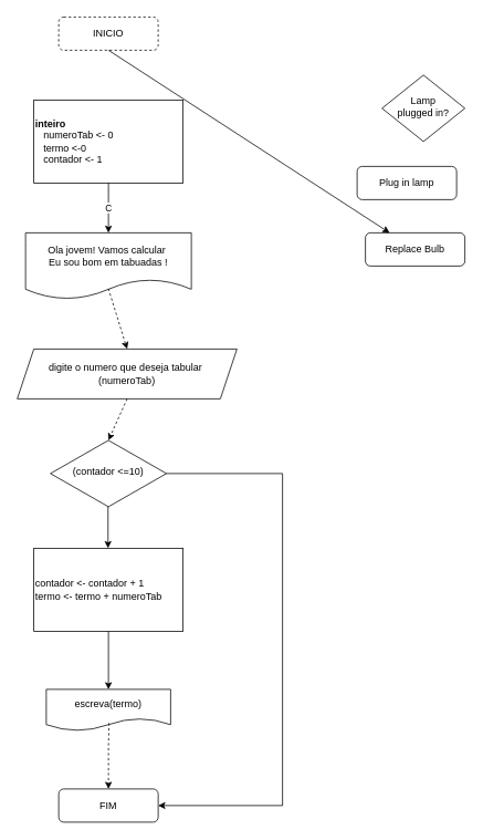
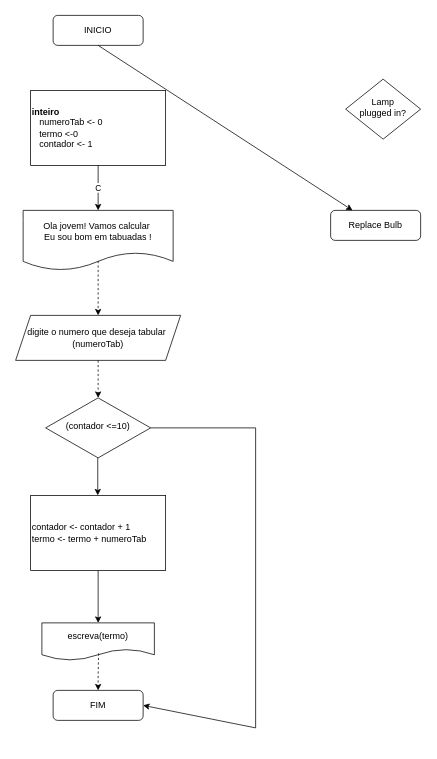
  <mxCell id="0" />
  <mxCell id="1" parent="0" />
- <mxCell id="2" value="INICIO" style="rounded=1;whiteSpace=wrap;html=1;fontSize=12;glass=0;strokeWidth=1;shadow=0;dashed=1;" parent="1" vertex="1"><mxGeometry x="70" y="20" width="120" height="40" as="geometry" /></mxCell>
- <mxCell id="3" value="Lamp&lt;br&gt;plugged in?" style="rhombus;whiteSpace=wrap;html=1;shadow=0;fontFamily=Helvetica;fontSize=12;align=center;strokeWidth=1;spacing=6;spacingTop=-4;" parent="1" vertex="1"><mxGeometry x="460" y="90" width="100" height="80" as="geometry" /></mxCell>
- <mxCell id="4" value="Plug in lamp" style="rounded=1;whiteSpace=wrap;html=1;fontSize=12;glass=0;strokeWidth=1;shadow=0;" parent="1" vertex="1"><mxGeometry x="430" y="200" width="120" height="40" as="geometry" /></mxCell>
+ <mxCell id="2" value="INICIO" style="rounded=1;whiteSpace=wrap;html=1;fontSize=12;glass=0;strokeWidth=1;shadow=0;" parent="1" vertex="1"><mxGeometry x="70" y="20" width="120" height="40" as="geometry" /></mxCell>
+ <mxCell id="3" value="Lamp&lt;br&gt;plugged in?" style="rhombus;whiteSpace=wrap;html=1;shadow=0;fontFamily=Helvetica;fontSize=12;align=center;strokeWidth=1;spacing=6;spacingTop=-4;" parent="1" vertex="1"><mxGeometry x="460" y="105" width="100" height="80" as="geometry" /></mxCell>
  <mxCell id="5" value="(contador &amp;lt;=10)" style="rhombus;whiteSpace=wrap;html=1;shadow=0;fontFamily=Helvetica;fontSize=12;align=center;strokeWidth=1;spacing=6;spacingTop=-4;" parent="1" vertex="1"><mxGeometry x="60" y="530" width="140" height="80" as="geometry" /></mxCell>
- <mxCell id="6" value="FIM" style="rounded=1;whiteSpace=wrap;html=1;fontSize=12;glass=0;strokeWidth=1;shadow=0;" parent="1" vertex="1"><mxGeometry x="70" y="950" width="120" height="40" as="geometry" /></mxCell>
+ <mxCell id="6" value="FIM" style="rounded=1;whiteSpace=wrap;html=1;fontSize=12;glass=0;strokeWidth=1;shadow=0;" parent="1" vertex="1"><mxGeometry x="70" y="920" width="120" height="40" as="geometry" /></mxCell>
  <mxCell id="7" value="Replace Bulb" style="rounded=1;whiteSpace=wrap;html=1;fontSize=12;glass=0;strokeWidth=1;shadow=0;" parent="1" vertex="1"><mxGeometry x="440" y="280" width="120" height="40" as="geometry" /></mxCell>
  <mxCell id="8" value="&lt;b&gt;inteiro&lt;/b&gt;&lt;br&gt;&amp;nbsp; &amp;nbsp;numeroTab &amp;lt;- 0&lt;br&gt;&amp;nbsp; &amp;nbsp;termo &amp;lt;-0&lt;br&gt;&lt;div style=&quot;&quot;&gt;&lt;span style=&quot;background-color: initial;&quot;&gt;&amp;nbsp; &amp;nbsp;contador &amp;lt;- 1&lt;/span&gt;&lt;/div&gt;" style="rounded=0;whiteSpace=wrap;html=1;align=left;" vertex="1" parent="1"><mxGeometry x="40" y="120" width="180" height="100" as="geometry" /></mxCell>
  <mxCell id="9" value="Ola jovem! Vamos calcular&amp;nbsp;&lt;br&gt;Eu sou bom em tabuadas !" style="shape=document;whiteSpace=wrap;html=1;boundedLbl=1;" vertex="1" parent="1"><mxGeometry x="30" y="280" width="200" height="80" as="geometry" /></mxCell>
- <mxCell id="10" value="digite o numero que deseja tabular&amp;nbsp;&lt;br&gt;(numeroTab)" style="shape=parallelogram;perimeter=parallelogramPerimeter;whiteSpace=wrap;html=1;fixedSize=1;" vertex="1" parent="1"><mxGeometry x="20" y="420" width="265" height="60" as="geometry" /></mxCell>
+ <mxCell id="10" value="digite o numero que deseja tabular&amp;nbsp;&lt;br&gt;(numeroTab)" style="shape=parallelogram;perimeter=parallelogramPerimeter;whiteSpace=wrap;html=1;fixedSize=1;" vertex="1" parent="1"><mxGeometry x="20" y="420" width="220" height="60" as="geometry" /></mxCell>
  <mxCell id="11" value="" style="edgeStyle=orthogonalEdgeStyle;rounded=0;orthogonalLoop=1;jettySize=auto;html=1;" edge="1" parent="1" source="12" target="13"><mxGeometry relative="1" as="geometry" /></mxCell>
  <mxCell id="12" value="contador &amp;lt;- contador + 1&lt;br&gt;termo &amp;lt;- termo + numeroTab&lt;br&gt;" style="rounded=0;whiteSpace=wrap;html=1;align=left;" vertex="1" parent="1"><mxGeometry x="40" y="660" width="180" height="100" as="geometry" /></mxCell>
  <mxCell id="13" value="escreva(termo)" style="shape=document;whiteSpace=wrap;html=1;boundedLbl=1;" vertex="1" parent="1"><mxGeometry x="55" y="830" width="150" height="50" as="geometry" /></mxCell>
  <mxCell id="14" value="" style="endArrow=classic;html=1;rounded=0;exitX=1;exitY=0.5;exitDx=0;exitDy=0;entryX=1;entryY=0.5;entryDx=0;entryDy=0;" edge="1" parent="1" source="5" target="6"><mxGeometry width="50" height="50" relative="1" as="geometry"><mxPoint x="290" y="570" as="sourcePoint" /><mxPoint x="340" y="570" as="targetPoint" /><Array as="points"><mxPoint x="340" y="570" /><mxPoint x="340" y="970" /></Array></mxGeometry></mxCell>
  <mxCell id="15" value="" style="endArrow=classic;html=1;rounded=0;exitX=0.5;exitY=1;exitDx=0;exitDy=0;" edge="1" parent="1" source="2" target="7"><mxGeometry width="50" height="50" relative="1" as="geometry"><mxPoint x="141" y="70" as="sourcePoint" /><mxPoint x="139" y="120" as="targetPoint" /></mxGeometry></mxCell>
  <mxCell id="16" value="C" style="endArrow=classic;html=1;rounded=0;exitX=0.5;exitY=1;exitDx=0;exitDy=0;" edge="1" parent="1" source="8"><mxGeometry width="50" height="50" relative="1" as="geometry"><mxPoint x="129.5" y="230" as="sourcePoint" /><mxPoint x="130" y="280" as="targetPoint" /></mxGeometry></mxCell>
  <mxCell id="17" value="" style="endArrow=classic;html=1;rounded=0;exitX=0.5;exitY=0.842;exitDx=0;exitDy=0;exitPerimeter=0;entryX=0.5;entryY=0;entryDx=0;entryDy=0;dashed=1;" edge="1" parent="1" source="9" target="10"><mxGeometry width="50" height="50" relative="1" as="geometry"><mxPoint x="130" y="360" as="sourcePoint" /><mxPoint x="130" y="410" as="targetPoint" /></mxGeometry></mxCell>
  <mxCell id="18" value="" style="endArrow=classic;html=1;rounded=0;exitX=0.5;exitY=1;exitDx=0;exitDy=0;entryX=0.5;entryY=0;entryDx=0;entryDy=0;dashed=1;" edge="1" parent="1" source="10" target="5"><mxGeometry width="50" height="50" relative="1" as="geometry"><mxPoint x="129.5" y="480" as="sourcePoint" /><mxPoint x="130" y="520" as="targetPoint" /></mxGeometry></mxCell>
  <mxCell id="19" value="" style="endArrow=classic;html=1;rounded=0;exitX=0.5;exitY=1;exitDx=0;exitDy=0;entryX=0.5;entryY=0;entryDx=0;entryDy=0;" edge="1" parent="1"><mxGeometry width="50" height="50" relative="1" as="geometry"><mxPoint x="129.5" y="610" as="sourcePoint" /><mxPoint x="129.5" y="660" as="targetPoint" /></mxGeometry></mxCell>
  <mxCell id="20" value="" style="endArrow=classic;html=1;rounded=0;entryX=0.5;entryY=0;entryDx=0;entryDy=0;exitX=0.504;exitY=0.813;exitDx=0;exitDy=0;exitPerimeter=0;dashed=1;" edge="1" parent="1" source="13" target="6"><mxGeometry width="50" height="50" relative="1" as="geometry"><mxPoint x="130" y="880" as="sourcePoint" /><mxPoint x="129.5" y="930" as="targetPoint" /><Array as="points"><mxPoint x="130" y="900" /></Array></mxGeometry></mxCell>
